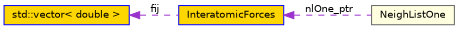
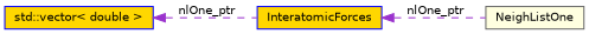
  digraph {
    rankdir=LR
    node [color=blue fillcolor=gold fontname=Helvetica fontsize=10 shape=record style=filled]
    edge [color=darkorchid3 dir=back fontname=Helvetica fontsize=10 labelfontname=Helvetica labelfontsize=10 style=dashed]
    n1 [fontcolor=black height=0.2 label=InteratomicForces width=0.4]
    n2 [color=gray40 fillcolor=lightyellow height=0.2 label=NeighListOne width=0.4]
    n3 [height=0.2 label="std::vector\< double \>" width=0.4]
    n1 -> n2 [label=" nlOne_ptr"]
-   n3 -> n1 [label=" fij"]
+   n3 -> n1 [label=" nlOne_ptr"]
  }
